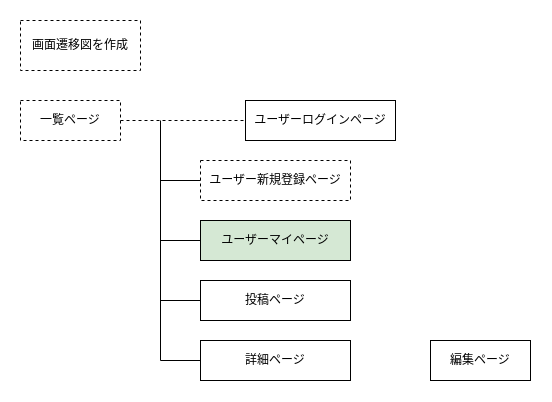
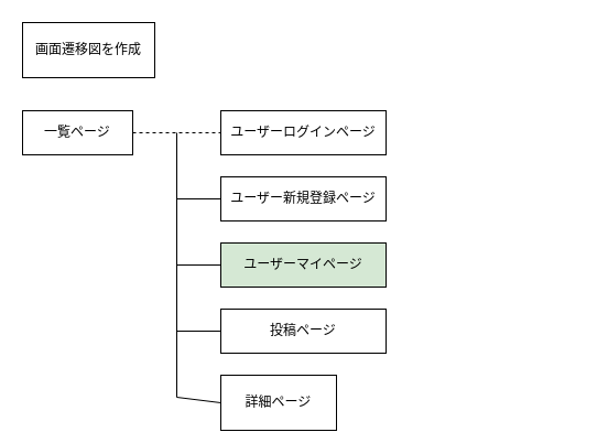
  <mxCell id="0" />
  <mxCell id="1" parent="0" />
- <mxCell id="2" value="画面遷移図を作成" style="whiteSpace=wrap;html=1;align=center;dashed=1;" parent="1" vertex="1"><mxGeometry x="20" y="20" width="120" height="50" as="geometry" /></mxCell>
- <mxCell id="3" value="一覧ページ" style="whiteSpace=wrap;html=1;align=center;dashed=1;" parent="1" vertex="1"><mxGeometry x="20" y="100" width="100" height="40" as="geometry" /></mxCell>
- <mxCell id="4" value="詳細ページ" style="whiteSpace=wrap;html=1;align=center;" parent="1" vertex="1"><mxGeometry x="200" y="340" width="150" height="40" as="geometry" /></mxCell>
+ <mxCell id="2" value="画面遷移図を作成" style="whiteSpace=wrap;html=1;align=center;" parent="1" vertex="1"><mxGeometry x="20" y="20" width="120" height="50" as="geometry" /></mxCell>
+ <mxCell id="3" value="一覧ページ" style="whiteSpace=wrap;html=1;align=center;" parent="1" vertex="1"><mxGeometry x="20" y="100" width="100" height="40" as="geometry" /></mxCell>
+ <mxCell id="4" value="詳細ページ" style="whiteSpace=wrap;html=1;align=center;" parent="1" vertex="1"><mxGeometry x="200" y="340" width="105" height="50" as="geometry" /></mxCell>
  <mxCell id="5" value="投稿ページ" style="whiteSpace=wrap;html=1;align=center;" parent="1" vertex="1"><mxGeometry x="200" y="280" width="150" height="40" as="geometry" /></mxCell>
  <mxCell id="6" value="ユーザーマイページ" style="whiteSpace=wrap;html=1;align=center;fillColor=#d5e8d4;" parent="1" vertex="1"><mxGeometry x="200" y="220" width="150" height="40" as="geometry" /></mxCell>
- <mxCell id="7" value="ユーザー新規登録ページ" style="whiteSpace=wrap;html=1;align=center;dashed=1;" parent="1" vertex="1"><mxGeometry x="200" y="160" width="150" height="40" as="geometry" /></mxCell>
- <mxCell id="8" value="ユーザーログインページ" style="whiteSpace=wrap;html=1;align=center;" parent="1" vertex="1"><mxGeometry x="245" y="100" width="150" height="40" as="geometry" /></mxCell>
- <mxCell id="9" value="編集ページ" style="whiteSpace=wrap;html=1;align=center;" parent="1" vertex="1"><mxGeometry x="430" y="340" width="100" height="40" as="geometry" /></mxCell>
+ <mxCell id="7" value="ユーザー新規登録ページ" style="whiteSpace=wrap;html=1;align=center;" parent="1" vertex="1"><mxGeometry x="200" y="160" width="150" height="40" as="geometry" /></mxCell>
+ <mxCell id="8" value="ユーザーログインページ" style="whiteSpace=wrap;html=1;align=center;" parent="1" vertex="1"><mxGeometry x="200" y="100" width="150" height="40" as="geometry" /></mxCell>
  <mxCell id="10" value="" style="endArrow=none;html=1;rounded=0;entryX=0;entryY=0.5;entryDx=0;entryDy=0;exitX=1;exitY=0.5;exitDx=0;exitDy=0;dashed=1;" parent="1" source="3" target="8" edge="1"><mxGeometry relative="1" as="geometry"><mxPoint x="0" y="230" as="sourcePoint" /><mxPoint x="130" y="230" as="targetPoint" /></mxGeometry></mxCell>
  <mxCell id="11" value="" style="endArrow=none;html=1;rounded=0;entryX=0;entryY=0.5;entryDx=0;entryDy=0;" parent="1" target="4" edge="1"><mxGeometry relative="1" as="geometry"><mxPoint x="160" y="120" as="sourcePoint" /><mxPoint x="370" y="290" as="targetPoint" /><Array as="points"><mxPoint x="160" y="360" /></Array></mxGeometry></mxCell>
  <mxCell id="12" value="" style="endArrow=none;html=1;rounded=0;entryX=0;entryY=0.5;entryDx=0;entryDy=0;" parent="1" target="5" edge="1"><mxGeometry relative="1" as="geometry"><mxPoint x="160" y="300" as="sourcePoint" /><mxPoint x="150" y="460" as="targetPoint" /></mxGeometry></mxCell>
  <mxCell id="13" value="" style="endArrow=none;html=1;rounded=0;entryX=0;entryY=0.5;entryDx=0;entryDy=0;" parent="1" target="6" edge="1"><mxGeometry relative="1" as="geometry"><mxPoint x="160" y="240" as="sourcePoint" /><mxPoint x="370" y="290" as="targetPoint" /></mxGeometry></mxCell>
  <mxCell id="14" value="" style="endArrow=none;html=1;rounded=0;entryX=0;entryY=0.5;entryDx=0;entryDy=0;" parent="1" target="7" edge="1"><mxGeometry relative="1" as="geometry"><mxPoint x="160" y="180" as="sourcePoint" /><mxPoint x="180" y="270" as="targetPoint" /></mxGeometry></mxCell>
